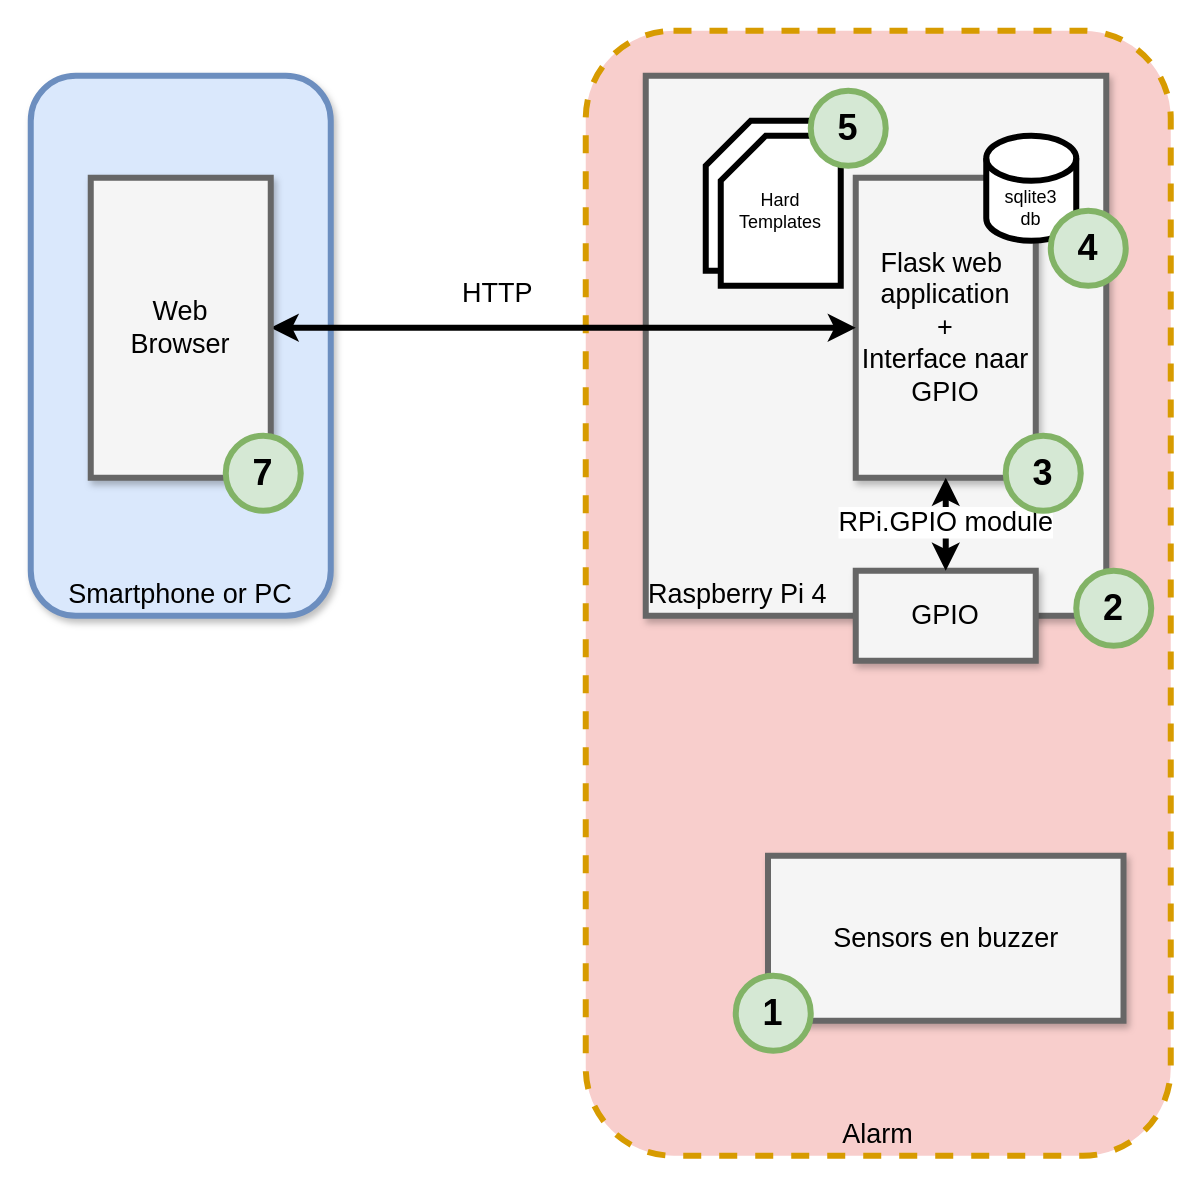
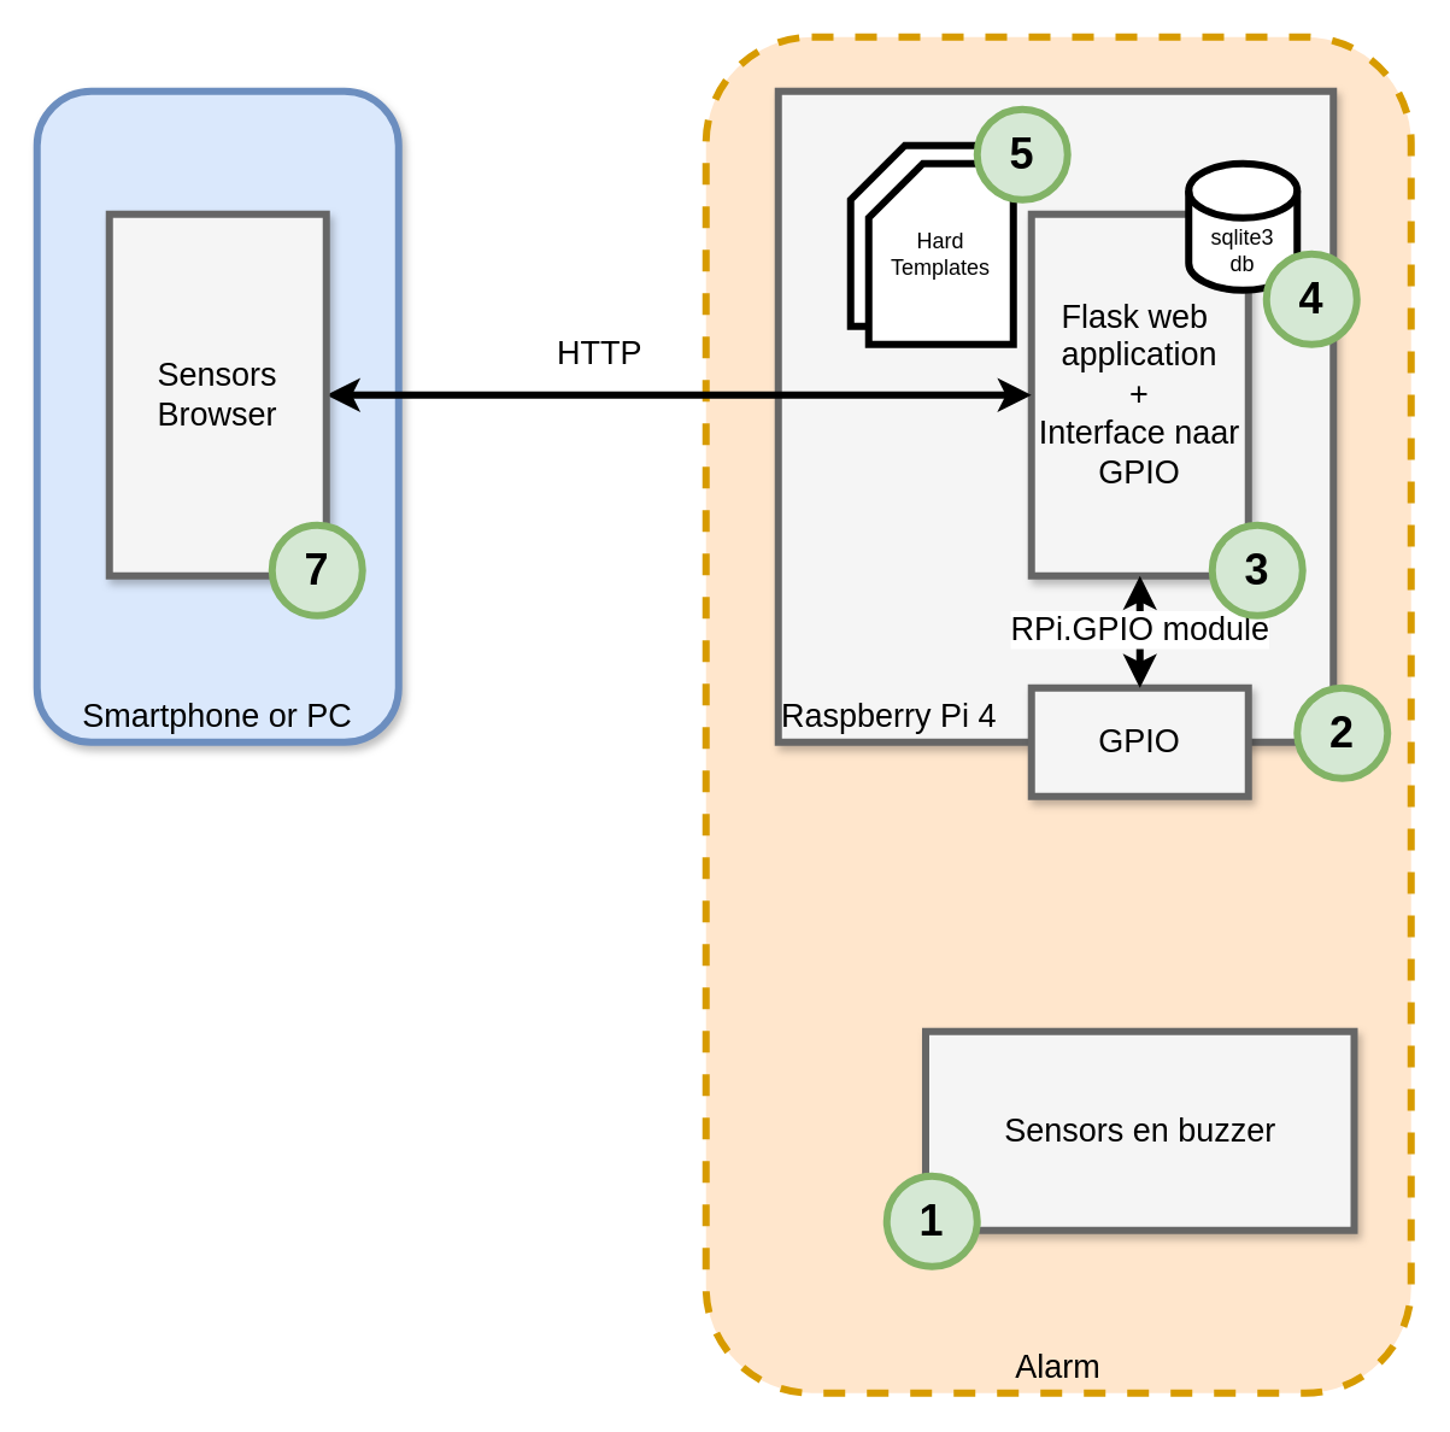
  <mxCell id="0" style=";html=1;" />
  <mxCell id="1" style=";html=1;" parent="0" />
- <mxCell id="2" value="Alarm" style="rounded=1;whiteSpace=wrap;html=1;fontSize=18;strokeWidth=4;align=center;verticalAlign=bottom;fillColor=#f8cecc;strokeColor=#d79b00;dashed=1;" vertex="1" parent="1"><mxGeometry x="390" y="20" width="390" height="750" as="geometry" /></mxCell>
+ <mxCell id="2" value="Alarm" style="rounded=1;whiteSpace=wrap;html=1;fontSize=18;strokeWidth=4;align=center;verticalAlign=bottom;fillColor=#ffe6cc;strokeColor=#d79b00;dashed=1;" vertex="1" parent="1"><mxGeometry x="390" y="20" width="390" height="750" as="geometry" /></mxCell>
  <mxCell id="3" value="Raspberry Pi 4" style="whiteSpace=wrap;html=1;shadow=1;fontSize=18;fillColor=#f5f5f5;strokeColor=#666666;align=left;verticalAlign=bottom;strokeWidth=4;" parent="1" vertex="1"><mxGeometry x="430" y="50" width="307" height="360" as="geometry" /></mxCell>
  <mxCell id="4" value="Flask web&amp;nbsp; application&lt;br&gt;+&lt;br&gt;Interface naar GPIO" style="whiteSpace=wrap;html=1;shadow=1;fontSize=18;fillColor=#f5f5f5;strokeColor=#666666;strokeWidth=4;" parent="1" vertex="1"><mxGeometry x="570" y="118" width="120" height="200" as="geometry" /></mxCell>
  <mxCell id="5" value="&lt;br&gt;Smartphone or PC" style="whiteSpace=wrap;html=1;shadow=1;fontSize=18;fillColor=#dae8fc;strokeColor=#6c8ebf;strokeWidth=4;align=center;verticalAlign=bottom;rounded=1;" parent="1" vertex="1"><mxGeometry x="20" y="50" width="200" height="360" as="geometry" /></mxCell>
  <mxCell id="6" value="GPIO" style="whiteSpace=wrap;html=1;shadow=1;fontSize=18;fillColor=#f5f5f5;strokeColor=#666666;strokeWidth=4;" parent="1" vertex="1"><mxGeometry x="570" y="380" width="120" height="60" as="geometry" /></mxCell>
  <mxCell id="7" value="sqlite3&lt;br&gt;db" style="shape=cylinder3;whiteSpace=wrap;html=1;boundedLbl=1;backgroundOutline=1;size=15;align=center;verticalAlign=middle;strokeWidth=4;" vertex="1" parent="1"><mxGeometry x="657" y="90" width="60" height="70" as="geometry" /></mxCell>
  <mxCell id="8" value="Sensors en buzzer" style="whiteSpace=wrap;html=1;shadow=1;fontSize=18;fillColor=#f5f5f5;strokeColor=#666666;align=center;verticalAlign=middle;strokeWidth=4;" vertex="1" parent="1"><mxGeometry x="511.5" y="570" width="237" height="110" as="geometry" /></mxCell>
  <mxCell id="9" style="edgeStyle=none;rounded=0;orthogonalLoop=1;jettySize=auto;html=1;exitX=1;exitY=0.5;exitDx=0;exitDy=0;strokeWidth=4;startArrow=classic;startFill=1;" edge="1" parent="1" source="11" target="4"><mxGeometry relative="1" as="geometry" /></mxCell>
  <mxCell id="10" value="HTTP" style="edgeLabel;html=1;align=center;verticalAlign=middle;resizable=0;points=[];fontSize=18;" vertex="1" connectable="0" parent="9"><mxGeometry x="-0.087" y="-4" relative="1" as="geometry"><mxPoint x="-28" y="-28" as="offset" /></mxGeometry></mxCell>
- <mxCell id="11" value="Web&lt;br&gt;Browser" style="whiteSpace=wrap;html=1;shadow=1;fontSize=18;fillColor=#f5f5f5;strokeColor=#666666;strokeWidth=4;" vertex="1" parent="1"><mxGeometry x="60" y="118" width="120" height="200" as="geometry" /></mxCell>
+ <mxCell id="11" value="Sensors&lt;br&gt;Browser" style="whiteSpace=wrap;html=1;shadow=1;fontSize=18;fillColor=#f5f5f5;strokeColor=#666666;strokeWidth=4;" vertex="1" parent="1"><mxGeometry x="60" y="118" width="120" height="200" as="geometry" /></mxCell>
  <mxCell id="12" style="edgeStyle=none;rounded=0;orthogonalLoop=1;jettySize=auto;html=1;exitX=0.5;exitY=1;exitDx=0;exitDy=0;strokeWidth=4;startArrow=classic;startFill=1;entryX=0.5;entryY=0;entryDx=0;entryDy=0;" edge="1" parent="1" source="4" target="6"><mxGeometry relative="1" as="geometry"><mxPoint x="640" y="410" as="sourcePoint" /><mxPoint x="640" y="500" as="targetPoint" /></mxGeometry></mxCell>
  <mxCell id="13" value="&lt;span style=&quot;font-size: 18px&quot;&gt;RPi.GPIO module&lt;/span&gt;" style="edgeLabel;html=1;align=center;verticalAlign=middle;resizable=0;points=[];" vertex="1" connectable="0" parent="12"><mxGeometry x="-0.067" y="-1" relative="1" as="geometry"><mxPoint as="offset" /></mxGeometry></mxCell>
  <mxCell id="14" value="" style="shape=card;whiteSpace=wrap;html=1;fontSize=18;strokeWidth=4;align=left;verticalAlign=bottom;" vertex="1" parent="1"><mxGeometry x="470" y="80" width="80" height="100" as="geometry" /></mxCell>
  <mxCell id="15" value="Hard&lt;br style=&quot;font-size: 12px;&quot;&gt;Templates" style="shape=card;whiteSpace=wrap;html=1;fontSize=12;strokeWidth=4;align=center;verticalAlign=middle;" vertex="1" parent="1"><mxGeometry x="480" y="90" width="80" height="100" as="geometry" /></mxCell>
  <mxCell id="16" value="7" style="ellipse;whiteSpace=wrap;html=1;rounded=1;labelBackgroundColor=none;fontSize=24;strokeWidth=4;align=center;verticalAlign=middle;fontStyle=1;fillColor=#d5e8d4;strokeColor=#82b366;" vertex="1" parent="1"><mxGeometry x="150" y="290" width="50" height="50" as="geometry" /></mxCell>
  <mxCell id="17" value="5" style="ellipse;whiteSpace=wrap;html=1;rounded=1;labelBackgroundColor=none;fontSize=24;strokeWidth=4;align=center;verticalAlign=middle;fontStyle=1;fillColor=#d5e8d4;strokeColor=#82b366;" vertex="1" parent="1"><mxGeometry x="540" y="60" width="50" height="50" as="geometry" /></mxCell>
  <mxCell id="18" value="4" style="ellipse;whiteSpace=wrap;html=1;rounded=1;labelBackgroundColor=none;fontSize=24;strokeWidth=4;align=center;verticalAlign=middle;fontStyle=1;fillColor=#d5e8d4;strokeColor=#82b366;" vertex="1" parent="1"><mxGeometry x="700" y="140" width="50" height="50" as="geometry" /></mxCell>
  <mxCell id="19" value="3" style="ellipse;whiteSpace=wrap;html=1;rounded=1;labelBackgroundColor=none;fontSize=24;strokeWidth=4;align=center;verticalAlign=middle;fontStyle=1;fillColor=#d5e8d4;strokeColor=#82b366;" vertex="1" parent="1"><mxGeometry x="670" y="290" width="50" height="50" as="geometry" /></mxCell>
  <mxCell id="20" value="2" style="ellipse;whiteSpace=wrap;html=1;rounded=1;labelBackgroundColor=none;fontSize=24;strokeWidth=4;align=center;verticalAlign=middle;fontStyle=1;fillColor=#d5e8d4;strokeColor=#82b366;" vertex="1" parent="1"><mxGeometry x="717" y="380" width="50" height="50" as="geometry" /></mxCell>
  <mxCell id="21" value="1" style="ellipse;whiteSpace=wrap;html=1;rounded=1;labelBackgroundColor=none;fontSize=24;strokeWidth=4;align=center;verticalAlign=middle;fontStyle=1;fillColor=#d5e8d4;strokeColor=#82b366;" vertex="1" parent="1"><mxGeometry x="490" y="650" width="50" height="50" as="geometry" /></mxCell>
